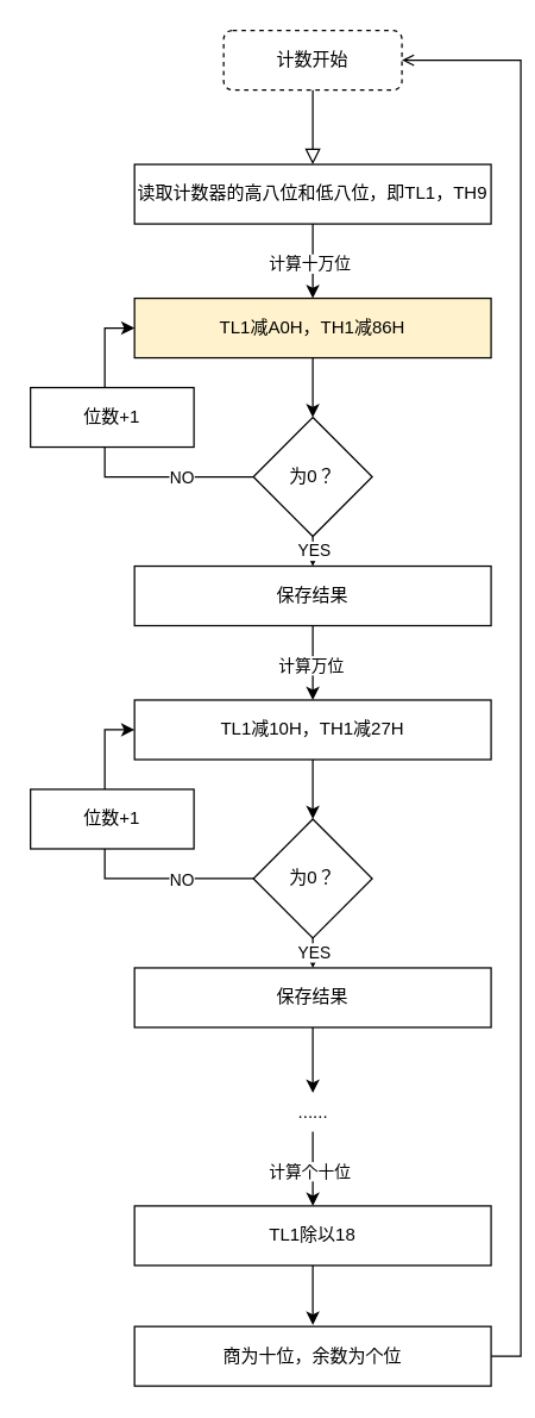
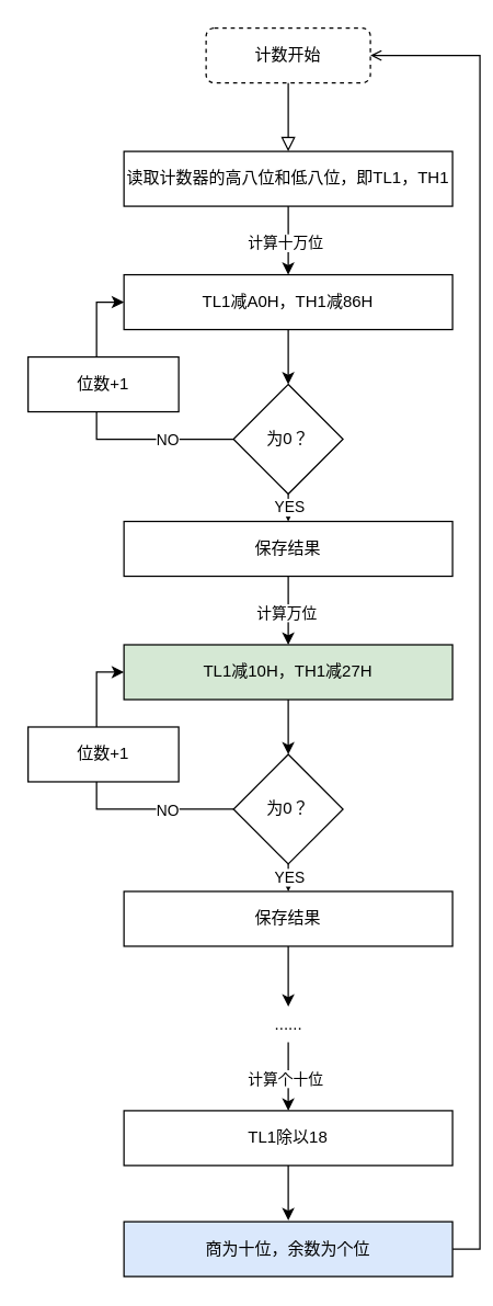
  <mxCell id="0" />
  <mxCell id="1" parent="0" />
  <mxCell id="2" value="" style="rounded=0;html=1;jettySize=auto;orthogonalLoop=1;fontSize=11;endArrow=block;endFill=0;endSize=8;strokeWidth=1;shadow=0;labelBackgroundColor=none;edgeStyle=orthogonalEdgeStyle;" parent="1" source="3" edge="1"><mxGeometry relative="1" as="geometry"><mxPoint x="210" y="110" as="targetPoint" /></mxGeometry></mxCell>
  <mxCell id="3" value="计数开始" style="rounded=1;whiteSpace=wrap;html=1;fontSize=12;glass=0;strokeWidth=1;shadow=0;dashed=1;" parent="1" vertex="1"><mxGeometry x="150" y="20" width="120" height="40" as="geometry" /></mxCell>
  <mxCell id="4" style="edgeStyle=orthogonalEdgeStyle;rounded=0;orthogonalLoop=1;jettySize=auto;html=1;exitX=0.5;exitY=1;exitDx=0;exitDy=0;entryX=0.5;entryY=0;entryDx=0;entryDy=0;" edge="1" parent="1" source="6"><mxGeometry relative="1" as="geometry"><mxPoint x="210" y="200" as="targetPoint" /></mxGeometry></mxCell>
  <mxCell id="5" value="计算十万位" style="edgeLabel;html=1;align=center;verticalAlign=middle;resizable=0;points=[];" vertex="1" connectable="0" parent="4"><mxGeometry x="0.053" y="-3" relative="1" as="geometry"><mxPoint as="offset" /></mxGeometry></mxCell>
- <mxCell id="6" value="读取计数器的高八位和低八位，即TL1，TH9" style="rounded=0;whiteSpace=wrap;html=1;" vertex="1" parent="1"><mxGeometry x="90" y="110" width="240" height="40" as="geometry" /></mxCell>
+ <mxCell id="6" value="读取计数器的高八位和低八位，即TL1，TH1" style="rounded=0;whiteSpace=wrap;html=1;" vertex="1" parent="1"><mxGeometry x="90" y="110" width="240" height="40" as="geometry" /></mxCell>
  <mxCell id="7" style="edgeStyle=orthogonalEdgeStyle;rounded=0;orthogonalLoop=1;jettySize=auto;html=1;exitX=0.5;exitY=1;exitDx=0;exitDy=0;" edge="1" parent="1" source="8"><mxGeometry relative="1" as="geometry"><mxPoint x="210" y="280" as="targetPoint" /></mxGeometry></mxCell>
- <mxCell id="8" value="TL1减A0H，TH1减86H" style="rounded=0;whiteSpace=wrap;html=1;fillColor=#fff2cc;" vertex="1" parent="1"><mxGeometry x="90" y="200" width="240" height="40" as="geometry" /></mxCell>
+ <mxCell id="8" value="TL1减A0H，TH1减86H" style="rounded=0;whiteSpace=wrap;html=1;" vertex="1" parent="1"><mxGeometry x="90" y="200" width="240" height="40" as="geometry" /></mxCell>
  <mxCell id="9" style="edgeStyle=orthogonalEdgeStyle;rounded=0;orthogonalLoop=1;jettySize=auto;html=1;exitX=0.5;exitY=1;exitDx=0;exitDy=0;" edge="1" parent="1" source="13"><mxGeometry relative="1" as="geometry"><mxPoint x="210" y="380" as="targetPoint" /></mxGeometry></mxCell>
  <mxCell id="10" value="YES" style="edgeLabel;html=1;align=center;verticalAlign=middle;resizable=0;points=[];" vertex="1" connectable="0" parent="9"><mxGeometry x="-0.067" relative="1" as="geometry"><mxPoint as="offset" /></mxGeometry></mxCell>
  <mxCell id="11" style="edgeStyle=orthogonalEdgeStyle;rounded=0;orthogonalLoop=1;jettySize=auto;html=1;exitX=0;exitY=0.5;exitDx=0;exitDy=0;entryX=0;entryY=0.5;entryDx=0;entryDy=0;" edge="1" parent="1" source="13" target="8"><mxGeometry relative="1" as="geometry" /></mxCell>
  <mxCell id="12" value="NO" style="edgeLabel;html=1;align=center;verticalAlign=middle;resizable=0;points=[];" vertex="1" connectable="0" parent="11"><mxGeometry x="-0.558" relative="1" as="geometry"><mxPoint as="offset" /></mxGeometry></mxCell>
  <mxCell id="13" value="为0？" style="rhombus;whiteSpace=wrap;html=1;" vertex="1" parent="1"><mxGeometry x="170" y="280" width="80" height="80" as="geometry" /></mxCell>
  <mxCell id="14" value="保存结果" style="rounded=0;whiteSpace=wrap;html=1;" vertex="1" parent="1"><mxGeometry x="90" y="380" width="240" height="40" as="geometry" /></mxCell>
  <mxCell id="15" value="位数+1" style="rounded=0;whiteSpace=wrap;html=1;" vertex="1" parent="1"><mxGeometry x="20" y="260" width="110" height="40" as="geometry" /></mxCell>
  <mxCell id="16" style="edgeStyle=orthogonalEdgeStyle;rounded=0;orthogonalLoop=1;jettySize=auto;html=1;exitX=0.5;exitY=1;exitDx=0;exitDy=0;entryX=0.5;entryY=0;entryDx=0;entryDy=0;" edge="1" parent="1"><mxGeometry relative="1" as="geometry"><mxPoint x="210" y="420" as="sourcePoint" /><mxPoint x="210" y="470" as="targetPoint" /></mxGeometry></mxCell>
  <mxCell id="17" value="计算万位" style="edgeLabel;html=1;align=center;verticalAlign=middle;resizable=0;points=[];" vertex="1" connectable="0" parent="16"><mxGeometry x="0.053" y="-3" relative="1" as="geometry"><mxPoint x="1" as="offset" /></mxGeometry></mxCell>
  <mxCell id="18" style="edgeStyle=orthogonalEdgeStyle;rounded=0;orthogonalLoop=1;jettySize=auto;html=1;exitX=0.5;exitY=1;exitDx=0;exitDy=0;" edge="1" parent="1" source="19"><mxGeometry relative="1" as="geometry"><mxPoint x="210" y="550" as="targetPoint" /></mxGeometry></mxCell>
- <mxCell id="19" value="TL1减10H，TH1减27H" style="rounded=0;whiteSpace=wrap;html=1;" vertex="1" parent="1"><mxGeometry x="90" y="470" width="240" height="40" as="geometry" /></mxCell>
+ <mxCell id="19" value="TL1减10H，TH1减27H" style="rounded=0;whiteSpace=wrap;html=1;fillColor=#d5e8d4;" vertex="1" parent="1"><mxGeometry x="90" y="470" width="240" height="40" as="geometry" /></mxCell>
  <mxCell id="20" style="edgeStyle=orthogonalEdgeStyle;rounded=0;orthogonalLoop=1;jettySize=auto;html=1;exitX=0.5;exitY=1;exitDx=0;exitDy=0;" edge="1" parent="1" source="24"><mxGeometry relative="1" as="geometry"><mxPoint x="210" y="650" as="targetPoint" /></mxGeometry></mxCell>
  <mxCell id="21" value="YES" style="edgeLabel;html=1;align=center;verticalAlign=middle;resizable=0;points=[];" vertex="1" connectable="0" parent="20"><mxGeometry x="-0.067" relative="1" as="geometry"><mxPoint as="offset" /></mxGeometry></mxCell>
  <mxCell id="22" style="edgeStyle=orthogonalEdgeStyle;rounded=0;orthogonalLoop=1;jettySize=auto;html=1;exitX=0;exitY=0.5;exitDx=0;exitDy=0;entryX=0;entryY=0.5;entryDx=0;entryDy=0;" edge="1" parent="1" source="24" target="19"><mxGeometry relative="1" as="geometry" /></mxCell>
  <mxCell id="23" value="NO" style="edgeLabel;html=1;align=center;verticalAlign=middle;resizable=0;points=[];" vertex="1" connectable="0" parent="22"><mxGeometry x="-0.558" relative="1" as="geometry"><mxPoint as="offset" /></mxGeometry></mxCell>
  <mxCell id="24" value="为0？" style="rhombus;whiteSpace=wrap;html=1;" vertex="1" parent="1"><mxGeometry x="170" y="550" width="80" height="80" as="geometry" /></mxCell>
  <mxCell id="25" style="edgeStyle=orthogonalEdgeStyle;rounded=0;orthogonalLoop=1;jettySize=auto;html=1;exitX=0.5;exitY=1;exitDx=0;exitDy=0;" edge="1" parent="1" source="26" target="28"><mxGeometry relative="1" as="geometry" /></mxCell>
  <mxCell id="26" value="保存结果" style="rounded=0;whiteSpace=wrap;html=1;" vertex="1" parent="1"><mxGeometry x="90" y="650" width="240" height="40" as="geometry" /></mxCell>
  <mxCell id="27" value="位数+1" style="rounded=0;whiteSpace=wrap;html=1;" vertex="1" parent="1"><mxGeometry x="20" y="530" width="110" height="40" as="geometry" /></mxCell>
  <mxCell id="28" value="......" style="text;html=1;align=center;verticalAlign=middle;resizable=0;points=[];autosize=1;strokeColor=none;fillColor=none;" vertex="1" parent="1"><mxGeometry x="191" y="734" width="38" height="26" as="geometry" /></mxCell>
  <mxCell id="29" style="edgeStyle=orthogonalEdgeStyle;rounded=0;orthogonalLoop=1;jettySize=auto;html=1;exitX=0.5;exitY=1;exitDx=0;exitDy=0;entryX=0.5;entryY=0;entryDx=0;entryDy=0;" edge="1" parent="1"><mxGeometry relative="1" as="geometry"><mxPoint x="210" y="760" as="sourcePoint" /><mxPoint x="210" y="810" as="targetPoint" /></mxGeometry></mxCell>
  <mxCell id="30" value="计算个十位" style="edgeLabel;html=1;align=center;verticalAlign=middle;resizable=0;points=[];" vertex="1" connectable="0" parent="29"><mxGeometry x="0.053" y="-3" relative="1" as="geometry"><mxPoint as="offset" /></mxGeometry></mxCell>
  <mxCell id="31" style="edgeStyle=orthogonalEdgeStyle;rounded=0;orthogonalLoop=1;jettySize=auto;html=1;exitX=0.5;exitY=1;exitDx=0;exitDy=0;" edge="1" parent="1" source="32"><mxGeometry relative="1" as="geometry"><mxPoint x="210" y="890" as="targetPoint" /></mxGeometry></mxCell>
  <mxCell id="32" value="TL1除以18" style="rounded=0;whiteSpace=wrap;html=1;" vertex="1" parent="1"><mxGeometry x="90" y="810" width="240" height="40" as="geometry" /></mxCell>
  <mxCell id="33" style="edgeStyle=orthogonalEdgeStyle;rounded=0;orthogonalLoop=1;jettySize=auto;html=1;exitX=1;exitY=0.5;exitDx=0;exitDy=0;entryX=1;entryY=0.5;entryDx=0;entryDy=0;endArrow=open;" edge="1" parent="1" source="34" target="3"><mxGeometry relative="1" as="geometry"><mxPoint x="365" y="35" as="targetPoint" /></mxGeometry></mxCell>
- <mxCell id="34" value="商为十位，余数为个位" style="rounded=0;whiteSpace=wrap;html=1;" vertex="1" parent="1"><mxGeometry x="90" y="891" width="240" height="40" as="geometry" /></mxCell>
+ <mxCell id="34" value="商为十位，余数为个位" style="rounded=0;whiteSpace=wrap;html=1;fillColor=#dae8fc;" vertex="1" parent="1"><mxGeometry x="90" y="891" width="240" height="40" as="geometry" /></mxCell>
